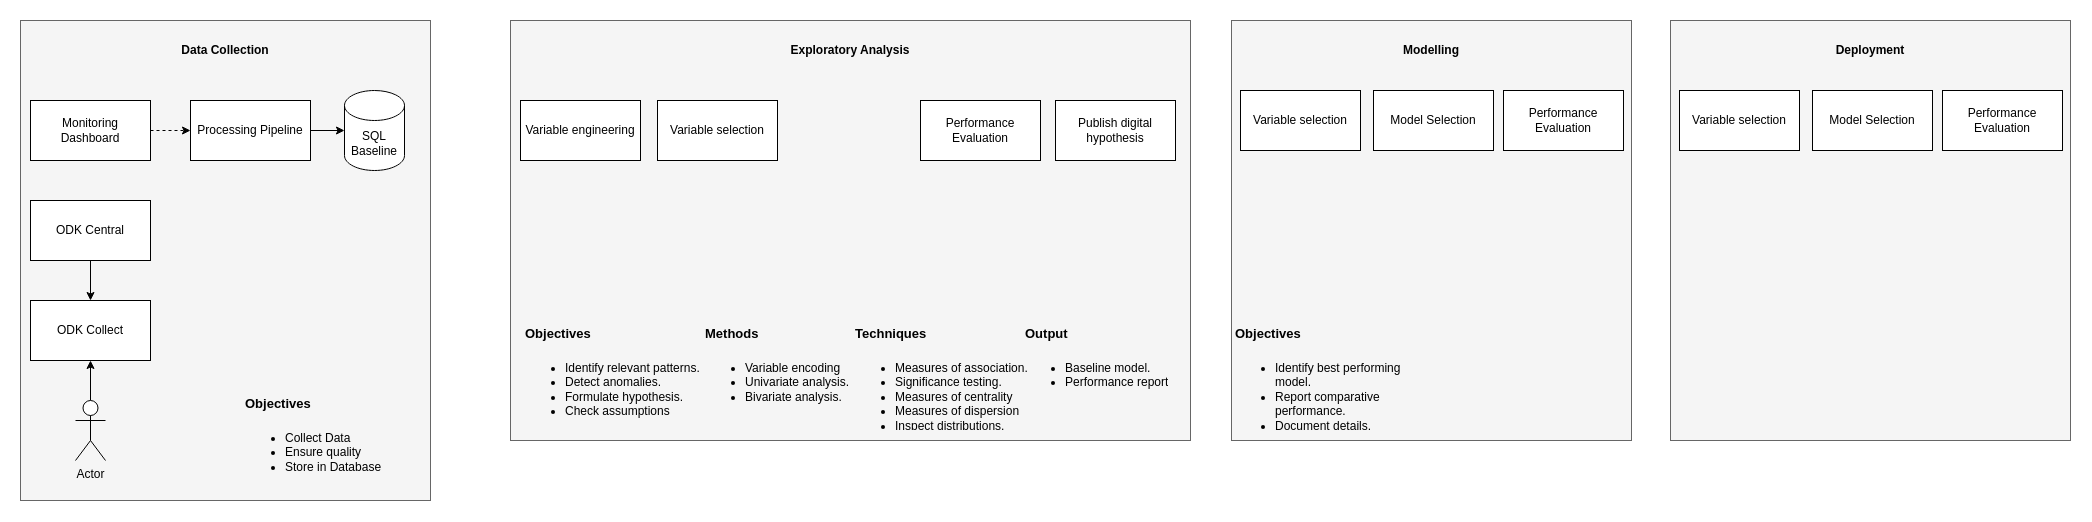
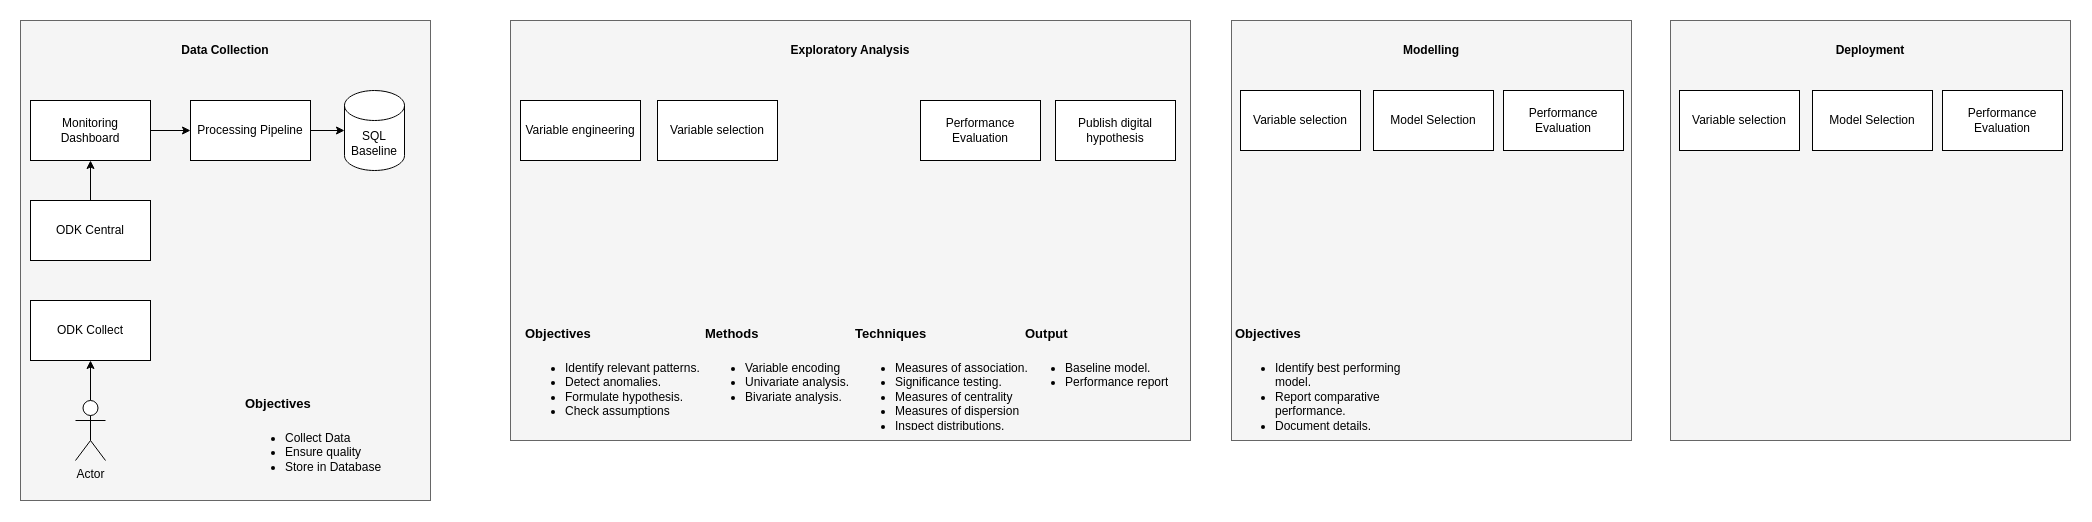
  <mxCell id="0" />
  <mxCell id="1" parent="0" />
  <mxCell id="2" value="" style="rounded=0;whiteSpace=wrap;html=1;fillColor=#f5f5f5;strokeColor=#666666;fontColor=#333333;" vertex="1" parent="1"><mxGeometry x="20" y="20" width="410" height="480" as="geometry" /></mxCell>
  <mxCell id="3" value="ODK Collect" style="rounded=0;whiteSpace=wrap;html=1;" vertex="1" parent="1"><mxGeometry x="30" y="300" width="120" height="60" as="geometry" /></mxCell>
- <mxCell id="4" style="edgeStyle=orthogonalEdgeStyle;rounded=0;orthogonalLoop=1;jettySize=auto;html=1;" edge="1" parent="1" source="5" target="3"><mxGeometry relative="1" as="geometry" /></mxCell>
+ <mxCell id="4" style="edgeStyle=orthogonalEdgeStyle;rounded=0;orthogonalLoop=1;jettySize=auto;html=1;" edge="1" parent="1" source="5" target="11"><mxGeometry relative="1" as="geometry" /></mxCell>
  <mxCell id="5" value="ODK Central" style="rounded=0;whiteSpace=wrap;html=1;" vertex="1" parent="1"><mxGeometry x="30" y="200" width="120" height="60" as="geometry" /></mxCell>
  <mxCell id="6" style="edgeStyle=orthogonalEdgeStyle;rounded=0;orthogonalLoop=1;jettySize=auto;html=1;exitX=1;exitY=0.5;exitDx=0;exitDy=0;entryX=0;entryY=0.5;entryDx=0;entryDy=0;entryPerimeter=0;" edge="1" parent="1" source="7" target="13"><mxGeometry relative="1" as="geometry" /></mxCell>
  <mxCell id="7" value="Processing Pipeline" style="rounded=0;whiteSpace=wrap;html=1;" vertex="1" parent="1"><mxGeometry x="190" y="100" width="120" height="60" as="geometry" /></mxCell>
  <mxCell id="8" style="edgeStyle=orthogonalEdgeStyle;rounded=0;orthogonalLoop=1;jettySize=auto;html=1;" edge="1" parent="1" source="9" target="3"><mxGeometry relative="1" as="geometry" /></mxCell>
  <mxCell id="9" value="Actor" style="shape=umlActor;verticalLabelPosition=bottom;verticalAlign=top;html=1;outlineConnect=0;" vertex="1" parent="1"><mxGeometry x="75" y="400" width="30" height="60" as="geometry" /></mxCell>
- <mxCell id="10" style="edgeStyle=orthogonalEdgeStyle;rounded=0;orthogonalLoop=1;jettySize=auto;html=1;exitX=1;exitY=0.5;exitDx=0;exitDy=0;entryX=0;entryY=0.5;entryDx=0;entryDy=0;dashed=1;" edge="1" parent="1" source="11" target="7"><mxGeometry relative="1" as="geometry" /></mxCell>
+ <mxCell id="10" style="edgeStyle=orthogonalEdgeStyle;rounded=0;orthogonalLoop=1;jettySize=auto;html=1;exitX=1;exitY=0.5;exitDx=0;exitDy=0;entryX=0;entryY=0.5;entryDx=0;entryDy=0;" edge="1" parent="1" source="11" target="7"><mxGeometry relative="1" as="geometry" /></mxCell>
  <mxCell id="11" value="Monitoring Dashboard" style="rounded=0;whiteSpace=wrap;html=1;" vertex="1" parent="1"><mxGeometry x="30" y="100" width="120" height="60" as="geometry" /></mxCell>
  <mxCell id="12" value="&lt;b&gt;&lt;font style=&quot;font-size: 12px&quot;&gt;Data Collection&lt;/font&gt;&lt;/b&gt;" style="text;html=1;strokeColor=none;fillColor=none;align=center;verticalAlign=middle;whiteSpace=wrap;rounded=0;" vertex="1" parent="1"><mxGeometry x="20" y="20" width="410" height="60" as="geometry" /></mxCell>
  <mxCell id="13" value="SQL&lt;br&gt;Baseline" style="shape=cylinder3;whiteSpace=wrap;html=1;boundedLbl=1;backgroundOutline=1;size=15;" vertex="1" parent="1"><mxGeometry x="344" y="90" width="60" height="80" as="geometry" /></mxCell>
  <mxCell id="14" value="" style="rounded=0;whiteSpace=wrap;html=1;fillColor=#f5f5f5;strokeColor=#666666;fontColor=#333333;" vertex="1" parent="1"><mxGeometry x="510" y="20" width="680" height="420" as="geometry" /></mxCell>
  <mxCell id="15" value="Variable engineering" style="rounded=0;whiteSpace=wrap;html=1;" vertex="1" parent="1"><mxGeometry x="520" y="100" width="120" height="60" as="geometry" /></mxCell>
  <mxCell id="16" value="Variable selection" style="rounded=0;whiteSpace=wrap;html=1;" vertex="1" parent="1"><mxGeometry x="657" y="100" width="120" height="60" as="geometry" /></mxCell>
  <mxCell id="17" value="Performance Evaluation" style="rounded=0;whiteSpace=wrap;html=1;" vertex="1" parent="1"><mxGeometry x="920" y="100" width="120" height="60" as="geometry" /></mxCell>
  <mxCell id="18" value="&lt;b&gt;&lt;font style=&quot;font-size: 12px&quot;&gt;Exploratory Analysis&lt;/font&gt;&lt;/b&gt;" style="text;html=1;align=center;verticalAlign=middle;whiteSpace=wrap;rounded=0;" vertex="1" parent="1"><mxGeometry x="510" y="20" width="680" height="60" as="geometry" /></mxCell>
  <mxCell id="19" value="&lt;h1&gt;&lt;font style=&quot;font-size: 13px&quot;&gt;Objectives&lt;/font&gt;&lt;/h1&gt;&lt;p&gt;&lt;/p&gt;&lt;ul&gt;&lt;li&gt;Identify relevant patterns.&lt;/li&gt;&lt;li&gt;Detect anomalies.&lt;/li&gt;&lt;li&gt;Formulate hypothesis.&lt;/li&gt;&lt;li&gt;Check assumptions&lt;/li&gt;&lt;/ul&gt;&lt;p&gt;&lt;/p&gt;" style="text;html=1;strokeColor=none;fillColor=none;spacing=5;spacingTop=-20;whiteSpace=wrap;overflow=hidden;rounded=0;" vertex="1" parent="1"><mxGeometry x="520" y="310" width="190" height="120" as="geometry" /></mxCell>
  <mxCell id="20" value="&lt;h1&gt;&lt;font style=&quot;font-size: 13px&quot;&gt;Methods&lt;/font&gt;&lt;/h1&gt;&lt;p&gt;&lt;/p&gt;&lt;ul&gt;&lt;li&gt;Variable encoding&lt;/li&gt;&lt;li&gt;Univariate analysis.&lt;/li&gt;&lt;li&gt;Bivariate analysis.&lt;/li&gt;&lt;/ul&gt;&lt;p&gt;&lt;/p&gt;" style="text;html=1;strokeColor=none;fillColor=none;spacing=5;spacingTop=-20;whiteSpace=wrap;overflow=hidden;rounded=0;" vertex="1" parent="1"><mxGeometry x="700" y="310" width="190" height="120" as="geometry" /></mxCell>
  <mxCell id="21" value="&lt;h1&gt;&lt;font style=&quot;font-size: 13px&quot;&gt;Techniques&lt;/font&gt;&lt;/h1&gt;&lt;p&gt;&lt;/p&gt;&lt;ul&gt;&lt;li&gt;Measures of association.&lt;/li&gt;&lt;li&gt;Significance testing.&lt;/li&gt;&lt;li&gt;Measures of centrality&lt;/li&gt;&lt;li&gt;Measures of dispersion&lt;/li&gt;&lt;li&gt;Inspect distributions.&lt;/li&gt;&lt;/ul&gt;&lt;p&gt;&lt;/p&gt;" style="text;html=1;strokeColor=none;fillColor=none;spacing=5;spacingTop=-20;whiteSpace=wrap;overflow=hidden;rounded=0;" vertex="1" parent="1"><mxGeometry x="850" y="310" width="190" height="120" as="geometry" /></mxCell>
  <mxCell id="22" value="&lt;h1&gt;&lt;font style=&quot;font-size: 13px&quot;&gt;Output&lt;/font&gt;&lt;/h1&gt;&lt;p&gt;&lt;/p&gt;&lt;ul&gt;&lt;li&gt;Baseline model.&lt;/li&gt;&lt;li&gt;Performance report&lt;/li&gt;&lt;/ul&gt;&lt;p&gt;&lt;/p&gt;" style="text;html=1;strokeColor=none;fillColor=none;spacing=5;spacingTop=-20;whiteSpace=wrap;overflow=hidden;rounded=0;" vertex="1" parent="1"><mxGeometry x="1020" y="310" width="170" height="120" as="geometry" /></mxCell>
  <mxCell id="23" value="&lt;h1&gt;&lt;font style=&quot;font-size: 13px&quot;&gt;Objectives&lt;/font&gt;&lt;/h1&gt;&lt;p&gt;&lt;/p&gt;&lt;ul&gt;&lt;li&gt;Collect Data&lt;/li&gt;&lt;li&gt;Ensure quality&lt;/li&gt;&lt;li&gt;Store in Database&lt;/li&gt;&lt;/ul&gt;&lt;p&gt;&lt;/p&gt;" style="text;html=1;strokeColor=none;fillColor=none;spacing=5;spacingTop=-20;whiteSpace=wrap;overflow=hidden;rounded=0;" vertex="1" parent="1"><mxGeometry x="240" y="380" width="190" height="120" as="geometry" /></mxCell>
  <mxCell id="24" value="Publish digital hypothesis" style="rounded=0;whiteSpace=wrap;html=1;" vertex="1" parent="1"><mxGeometry x="1055" y="100" width="120" height="60" as="geometry" /></mxCell>
  <mxCell id="25" value="" style="rounded=0;whiteSpace=wrap;html=1;fillColor=#f5f5f5;strokeColor=#666666;fontColor=#333333;" vertex="1" parent="1"><mxGeometry x="1231" y="20" width="400" height="420" as="geometry" /></mxCell>
  <mxCell id="26" value="&lt;b&gt;&lt;font style=&quot;font-size: 12px&quot;&gt;Modelling&lt;/font&gt;&lt;/b&gt;" style="text;html=1;align=center;verticalAlign=middle;whiteSpace=wrap;rounded=0;" vertex="1" parent="1"><mxGeometry x="1231" y="20" width="400" height="60" as="geometry" /></mxCell>
  <mxCell id="27" value="Variable selection" style="rounded=0;whiteSpace=wrap;html=1;" vertex="1" parent="1"><mxGeometry x="1240" y="90" width="120" height="60" as="geometry" /></mxCell>
  <mxCell id="28" value="Model Selection" style="rounded=0;whiteSpace=wrap;html=1;" vertex="1" parent="1"><mxGeometry x="1373" y="90" width="120" height="60" as="geometry" /></mxCell>
  <mxCell id="29" value="Performance Evaluation" style="rounded=0;whiteSpace=wrap;html=1;" vertex="1" parent="1"><mxGeometry x="1503" y="90" width="120" height="60" as="geometry" /></mxCell>
  <mxCell id="30" value="" style="rounded=0;whiteSpace=wrap;html=1;fillColor=#f5f5f5;strokeColor=#666666;fontColor=#333333;" vertex="1" parent="1"><mxGeometry x="1670" y="20" width="400" height="420" as="geometry" /></mxCell>
  <mxCell id="31" value="&lt;b&gt;&lt;font style=&quot;font-size: 12px&quot;&gt;Deployment&lt;/font&gt;&lt;/b&gt;" style="text;html=1;align=center;verticalAlign=middle;whiteSpace=wrap;rounded=0;" vertex="1" parent="1"><mxGeometry x="1670" y="20" width="400" height="60" as="geometry" /></mxCell>
  <mxCell id="32" value="Variable selection" style="rounded=0;whiteSpace=wrap;html=1;" vertex="1" parent="1"><mxGeometry x="1679" y="90" width="120" height="60" as="geometry" /></mxCell>
  <mxCell id="33" value="Model Selection" style="rounded=0;whiteSpace=wrap;html=1;" vertex="1" parent="1"><mxGeometry x="1812" y="90" width="120" height="60" as="geometry" /></mxCell>
  <mxCell id="34" value="Performance Evaluation" style="rounded=0;whiteSpace=wrap;html=1;" vertex="1" parent="1"><mxGeometry x="1942" y="90" width="120" height="60" as="geometry" /></mxCell>
  <mxCell id="35" value="&lt;h1&gt;&lt;font style=&quot;font-size: 13px&quot;&gt;Objectives&lt;/font&gt;&lt;/h1&gt;&lt;p&gt;&lt;/p&gt;&lt;ul&gt;&lt;li&gt;Identify best performing model.&lt;/li&gt;&lt;li&gt;Report comparative performance.&lt;/li&gt;&lt;li&gt;Document details.&lt;/li&gt;&lt;/ul&gt;&lt;p&gt;&lt;/p&gt;" style="text;html=1;strokeColor=none;fillColor=none;spacing=5;spacingTop=-20;whiteSpace=wrap;overflow=hidden;rounded=0;" vertex="1" parent="1"><mxGeometry x="1230" y="310" width="200" height="130" as="geometry" /></mxCell>
